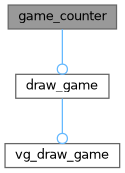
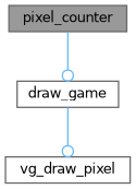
  digraph {
    rankdir=TB
    node [color=grey40 fillcolor=white fontname=Helvetica fontsize=10 shape=box style=filled]
    edge [arrowhead=odot color=steelblue1 fontname=Helvetica fontsize=10 labelfontname=Helvetica labelfontsize=10 style=solid]
-   n1 [color=gray40 fillcolor=grey60 fontcolor=black height=0.2 label=game_counter width=0.4]
+   n1 [color=gray40 fillcolor=grey60 fontcolor=black height=0.2 label=pixel_counter width=0.4]
    n2 [height=0.2 label=draw_game width=0.4]
-   n3 [height=0.2 label=vg_draw_game width=0.4]
+   n3 [height=0.2 label=vg_draw_pixel width=0.4]
    n1 -> n2
    n2 -> n3
  }
